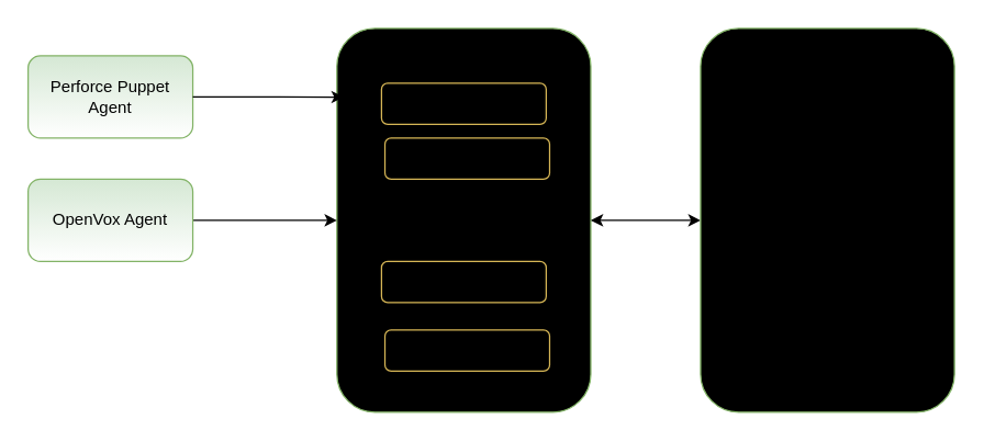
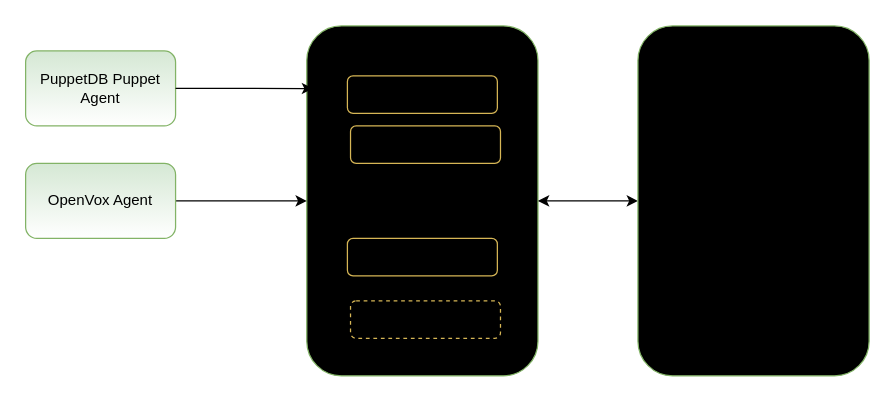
  <mxCell id="0" />
  <mxCell id="1" parent="0" />
  <mxCell id="2" value="" style="rounded=1;whiteSpace=wrap;html=1;fillColor=#d5e8d4;strokeColor=#82b366;gradientColor=light-dark(#ffffff, #ededed);" vertex="1" parent="1"><mxGeometry x="245" y="20" width="185" height="280" as="geometry" /></mxCell>
  <mxCell id="3" value="PE Primary" style="text;html=1;align=center;verticalAlign=middle;whiteSpace=wrap;rounded=0;" vertex="1" parent="1"><mxGeometry x="297.5" y="20" width="80" height="30" as="geometry" /></mxCell>
  <mxCell id="4" value="Puppetserver" style="rounded=1;whiteSpace=wrap;html=1;fillColor=#fff2cc;strokeColor=#d6b656;gradientColor=light-dark(#ffffff, #ededed);" vertex="1" parent="1"><mxGeometry x="277.5" y="60" width="120" height="30" as="geometry" /></mxCell>
  <mxCell id="5" value="PuppetDB" style="rounded=1;whiteSpace=wrap;html=1;fillColor=#fff2cc;strokeColor=#d6b656;gradientColor=light-dark(#ffffff, #ededed);" vertex="1" parent="1"><mxGeometry x="280" y="100" width="120" height="30" as="geometry" /></mxCell>
  <mxCell id="6" style="edgeStyle=orthogonalEdgeStyle;rounded=0;orthogonalLoop=1;jettySize=auto;html=1;entryX=1;entryY=0.5;entryDx=0;entryDy=0;startArrow=classic;startFill=1;" edge="1" parent="1" source="7" target="2"><mxGeometry relative="1" as="geometry" /></mxCell>
  <mxCell id="7" value="" style="rounded=1;whiteSpace=wrap;html=1;fillColor=#d5e8d4;strokeColor=#82b366;gradientColor=light-dark(#ffffff, #ededed);" vertex="1" parent="1"><mxGeometry x="510" y="20" width="185" height="280" as="geometry" /></mxCell>
  <mxCell id="8" value="PE &quot;Console&quot;" style="rounded=1;whiteSpace=wrap;html=1;fillColor=#fff2cc;strokeColor=#d6b656;gradientColor=light-dark(#ffffff, #ededed);" vertex="1" parent="1"><mxGeometry x="277.5" y="190" width="120" height="30" as="geometry" /></mxCell>
  <mxCell id="9" value="The great opensource system" style="text;html=1;align=center;verticalAlign=middle;whiteSpace=wrap;rounded=0;" vertex="1" parent="1"><mxGeometry x="530" y="30" width="140" height="30" as="geometry" /></mxCell>
- <mxCell id="10" value="Perforce Puppet Agent" style="rounded=1;whiteSpace=wrap;html=1;fillColor=#d5e8d4;strokeColor=#82b366;gradientColor=#FFFFFF;" vertex="1" parent="1"><mxGeometry x="20" y="40" width="120" height="60" as="geometry" /></mxCell>
+ <mxCell id="10" value="PuppetDB Puppet Agent" style="rounded=1;whiteSpace=wrap;html=1;fillColor=#d5e8d4;strokeColor=#82b366;gradientColor=#FFFFFF;" vertex="1" parent="1"><mxGeometry x="20" y="40" width="120" height="60" as="geometry" /></mxCell>
  <mxCell id="11" style="edgeStyle=orthogonalEdgeStyle;rounded=0;orthogonalLoop=1;jettySize=auto;html=1;exitX=1;exitY=0.5;exitDx=0;exitDy=0;entryX=0.027;entryY=0.179;entryDx=0;entryDy=0;entryPerimeter=0;" edge="1" parent="1" source="10" target="2"><mxGeometry relative="1" as="geometry" /></mxCell>
  <mxCell id="12" style="edgeStyle=orthogonalEdgeStyle;rounded=0;orthogonalLoop=1;jettySize=auto;html=1;" edge="1" parent="1" source="13" target="2"><mxGeometry relative="1" as="geometry" /></mxCell>
  <mxCell id="13" value="OpenVox Agent" style="rounded=1;whiteSpace=wrap;html=1;fillColor=#d5e8d4;strokeColor=#82b366;gradientColor=#FFFFFF;" vertex="1" parent="1"><mxGeometry x="20" y="130" width="120" height="60" as="geometry" /></mxCell>
- <mxCell id="14" value="foreman-proxy" style="rounded=1;whiteSpace=wrap;html=1;fillColor=#fff2cc;strokeColor=#d6b656;gradientColor=light-dark(#ffffff, #ededed);" vertex="1" parent="1"><mxGeometry x="280" y="240" width="120" height="30" as="geometry" /></mxCell>
+ <mxCell id="14" value="foreman-proxy" style="rounded=1;whiteSpace=wrap;html=1;fillColor=#fff2cc;strokeColor=#d6b656;gradientColor=light-dark(#ffffff, #ededed);dashed=1;" vertex="1" parent="1"><mxGeometry x="280" y="240" width="120" height="30" as="geometry" /></mxCell>
